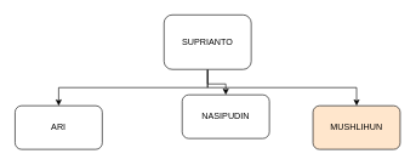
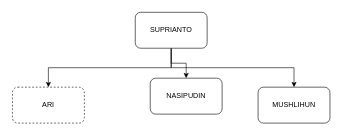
  <mxCell id="0" />
  <mxCell id="1" parent="0" />
  <mxCell id="2" style="edgeStyle=orthogonalEdgeStyle;rounded=0;orthogonalLoop=1;jettySize=auto;html=1;exitX=0.5;exitY=1;exitDx=0;exitDy=0;entryX=0.5;entryY=0;entryDx=0;entryDy=0;" edge="1" parent="1" source="5" target="8"><mxGeometry relative="1" as="geometry" /></mxCell>
  <mxCell id="3" style="edgeStyle=orthogonalEdgeStyle;rounded=0;orthogonalLoop=1;jettySize=auto;html=1;exitX=0.5;exitY=1;exitDx=0;exitDy=0;entryX=0.5;entryY=0;entryDx=0;entryDy=0;" edge="1" parent="1" source="5" target="6"><mxGeometry relative="1" as="geometry" /></mxCell>
  <mxCell id="4" style="edgeStyle=orthogonalEdgeStyle;rounded=0;orthogonalLoop=1;jettySize=auto;html=1;exitX=0.5;exitY=1;exitDx=0;exitDy=0;" edge="1" parent="1" source="5" target="7"><mxGeometry relative="1" as="geometry" /></mxCell>
- <mxCell id="5" value="SUPRIANTO" style="rounded=1;whiteSpace=wrap;html=1;" vertex="1" parent="1"><mxGeometry x="225" y="20" width="120" height="75" as="geometry" /></mxCell>
+ <mxCell id="5" value="SUPRIANTO" style="rounded=1;whiteSpace=wrap;html=1;" vertex="1" parent="1"><mxGeometry x="225" y="20" width="120" height="60" as="geometry" /></mxCell>
  <mxCell id="6" value="NASIPUDIN" style="rounded=1;whiteSpace=wrap;html=1;" vertex="1" parent="1"><mxGeometry x="250" y="130" width="120" height="60" as="geometry" /></mxCell>
- <mxCell id="7" value="MUSHLIHUN" style="rounded=1;whiteSpace=wrap;html=1;fillColor=#ffe6cc;" vertex="1" parent="1"><mxGeometry x="430" y="145" width="120" height="60" as="geometry" /></mxCell>
- <mxCell id="8" value="ARI" style="rounded=1;whiteSpace=wrap;html=1;" vertex="1" parent="1"><mxGeometry x="20" y="145" width="120" height="60" as="geometry" /></mxCell>
+ <mxCell id="7" value="MUSHLIHUN" style="rounded=1;whiteSpace=wrap;html=1;" vertex="1" parent="1"><mxGeometry x="430" y="145" width="120" height="60" as="geometry" /></mxCell>
+ <mxCell id="8" value="ARI" style="rounded=1;whiteSpace=wrap;html=1;dashed=1;" vertex="1" parent="1"><mxGeometry x="20" y="145" width="120" height="60" as="geometry" /></mxCell>
